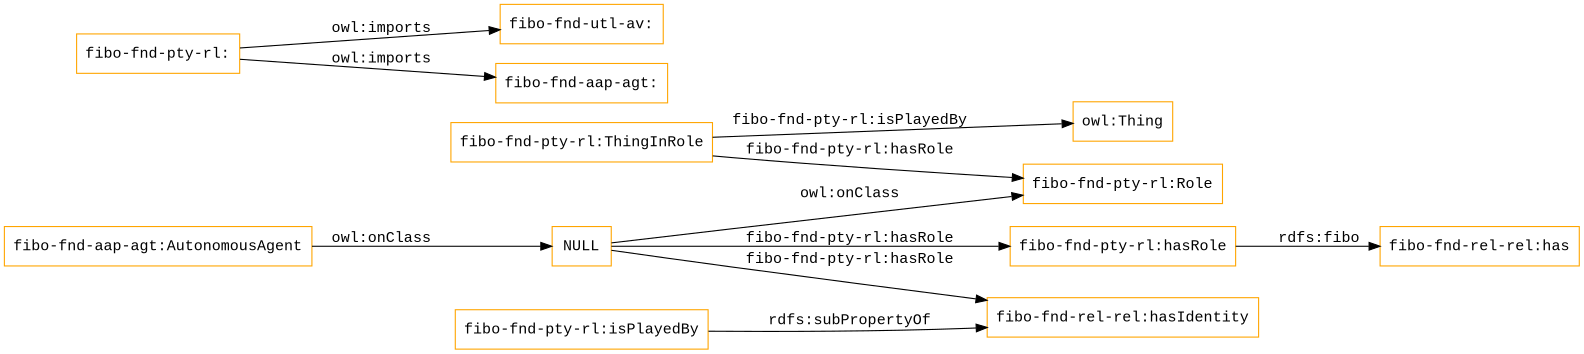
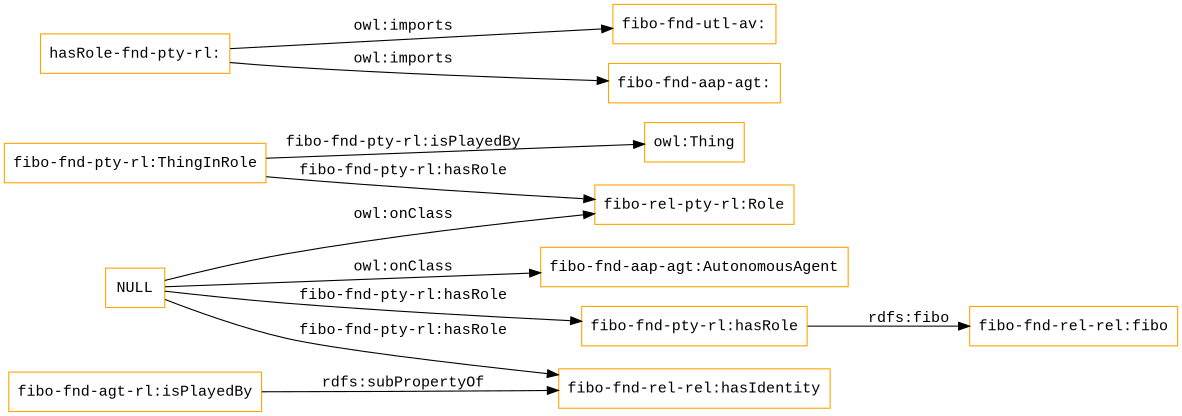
  digraph {
    fontname="Liberation Mono"
    rankdir=LR
    node [color=orange fontname="Liberation Mono" shape=rectangle]
    edge [fontname="Liberation Mono"]
    "fibo-fnd-pty-rl:ThingInRole"
-   "fibo-fnd-pty-rl:Role"
+   "fibo-fnd-pty-rl:Role" [label="fibo-rel-pty-rl:Role"]
    "owl:Thing"
-   "fibo-fnd-pty-rl:isPlayedBy"
+   "fibo-fnd-pty-rl:isPlayedBy" [label="fibo-fnd-agt-rl:isPlayedBy"]
    "fibo-fnd-rel-rel:hasIdentity"
-   "fibo-fnd-pty-rl:"
+   "fibo-fnd-pty-rl:" [label="hasRole-fnd-pty-rl:"]
    "fibo-fnd-utl-av:"
    "fibo-fnd-aap-agt:"
    "fibo-fnd-pty-rl:hasRole"
-   "fibo-fnd-rel-rel:has"
+   "fibo-fnd-rel-rel:has" [label="fibo-fnd-rel-rel:fibo"]
    NULL
    "fibo-fnd-aap-agt:AutonomousAgent"
    "fibo-fnd-pty-rl:ThingInRole" -> "fibo-fnd-pty-rl:Role" [label="fibo-fnd-pty-rl:hasRole"]
    "fibo-fnd-pty-rl:ThingInRole" -> "owl:Thing" [label="fibo-fnd-pty-rl:isPlayedBy"]
    "fibo-fnd-pty-rl:isPlayedBy" -> "fibo-fnd-rel-rel:hasIdentity" [label="rdfs:subPropertyOf"]
    "fibo-fnd-pty-rl:" -> "fibo-fnd-utl-av:" [label="owl:imports"]
    "fibo-fnd-pty-rl:" -> "fibo-fnd-aap-agt:" [label="owl:imports"]
    "fibo-fnd-pty-rl:hasRole" -> "fibo-fnd-rel-rel:has" [label="rdfs:fibo"]
    NULL -> "fibo-fnd-pty-rl:Role" [label="owl:onClass"]
    NULL -> "fibo-fnd-rel-rel:hasIdentity" [label="fibo-fnd-pty-rl:hasRole"]
    NULL -> "fibo-fnd-pty-rl:hasRole" [label="fibo-fnd-pty-rl:hasRole"]
-   "fibo-fnd-aap-agt:AutonomousAgent" -> NULL [label="owl:onClass"]
+   NULL -> "fibo-fnd-aap-agt:AutonomousAgent" [label="owl:onClass"]
  }
